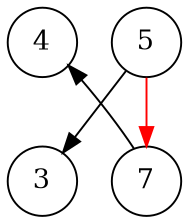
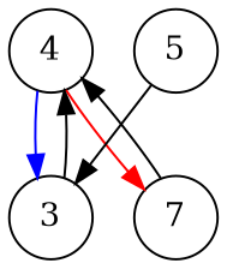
  digraph {
    node [shape=circle]
    edge [arrowhead=normal arrowtail=none color=black]
    n1 [label=4]
    n2 [label=3]
    n3 [label=7]
    n4 [label=5]
-   n4 -> n3 [color=red]
+   n1 -> n2 [color=blue]
+   n1 -> n3 [color=red]
+   n2 -> n1
    n3 -> n1
    n4 -> n2
  }
